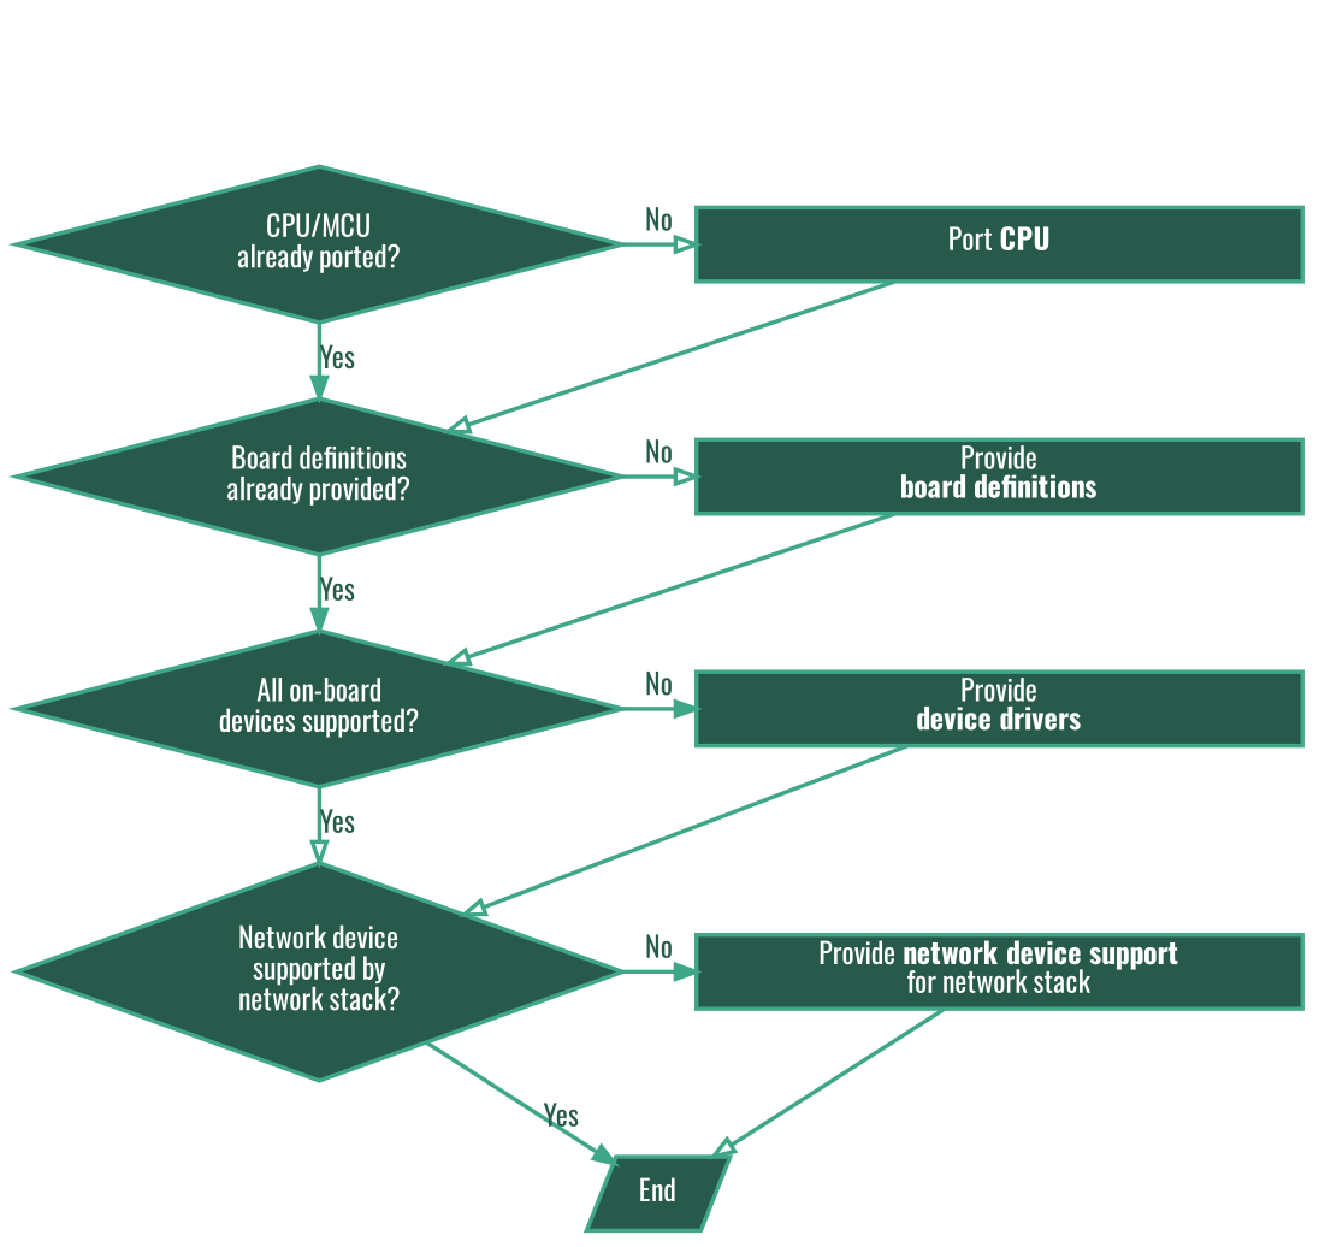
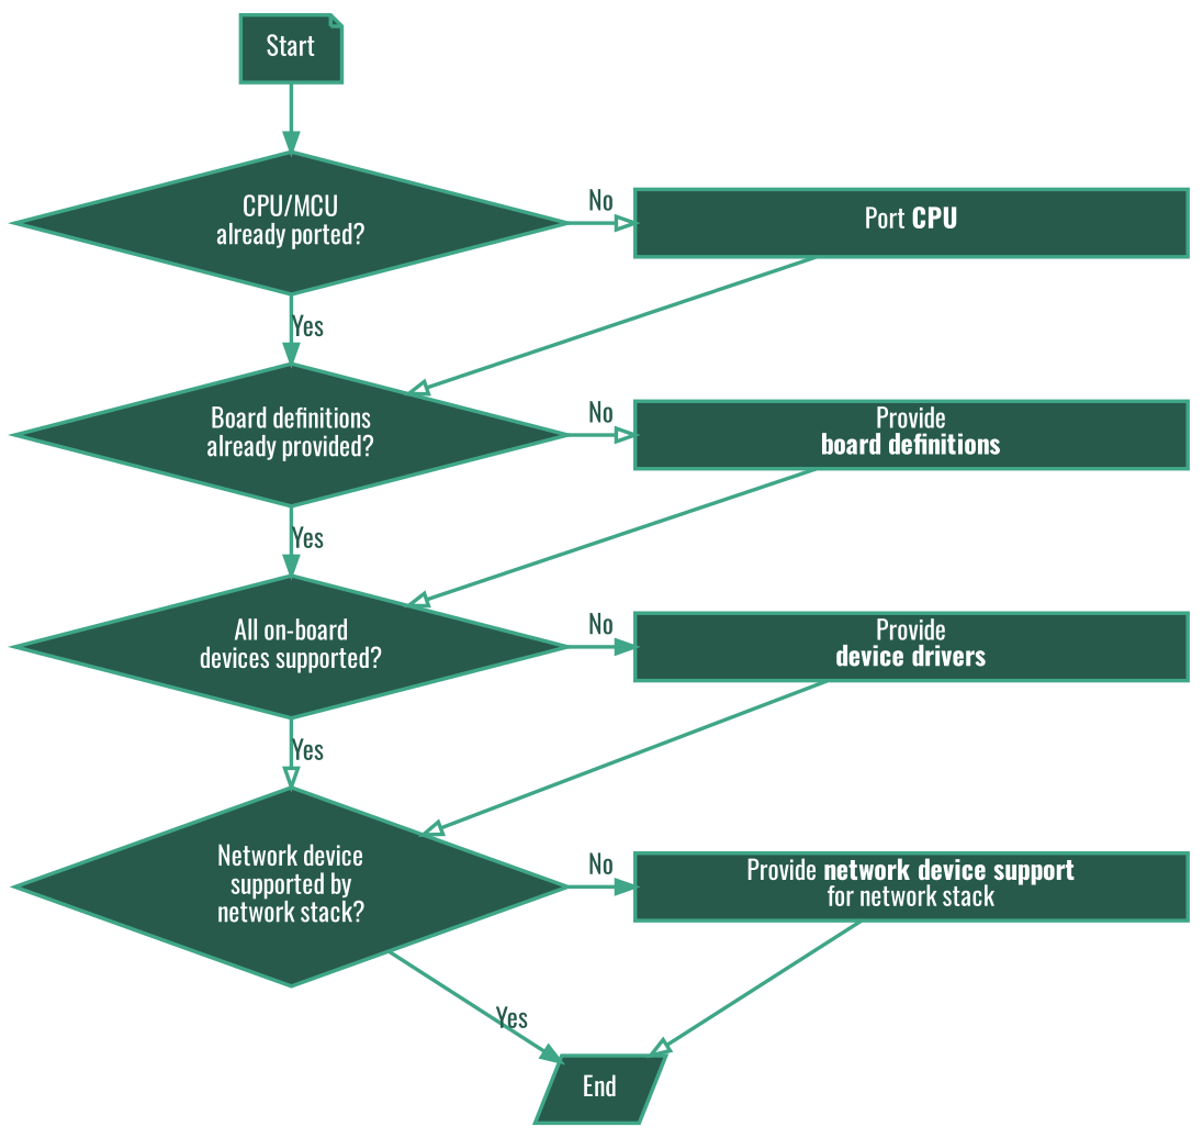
  strict digraph {
    splines=true
    fontname=Oswald
    node [color="#3fa687" fillcolor="#275a4b" fontcolor=white fontname=Oswald penwidth=2 shape=diamond style=filled]
    edge [color="#3fa687" fontcolor="#275a4b" fontname=Oswald labelfloat=true penwidth=2 arrowhead=onormal]
    n1 [label=<CPU/MCU<BR/>already ported?> width=4.1]
    n2 [label=<Port <B>CPU</B>> shape=box width=4.1]
    n3 [label=<Board definitions<BR/>already provided?> width=4.1]
    n4 [label=<Provide<BR/><B>board definitions</B>> shape=box width=4.1]
    n5 [label=<All on-board<BR/>devices supported?> width=4.1]
    n6 [label=<Provide<BR/><B>device drivers</B>> shape=box width=4.1]
    n7 [label=<Network device<BR/>supported by<BR/>network stack?> width=4.1]
    n8 [label=<Provide <B>network device support</B><BR/>for network stack> shape=box width=4.1]
+   Start [shape=note width=0.75]
    End [shape=parallelogram width=0.75]
    subgraph sub_1 {
      rank=same
      n1
      n2
    }
    subgraph sub_2 {
      rank=same
      n3
      n4
    }
    subgraph sub_3 {
      rank=same
      n5
      n6
    }
    subgraph sub_4 {
      rank=same
      n7
      n8
    }
    n1 -> n2 [label=No]
    n1 -> n3 [label=Yes arrowhead=normal]
    n2 -> n3
    n2 -> n4 [style=invis arrowhead=""]
    n3 -> n4 [label=No]
    n3 -> n5 [label=Yes arrowhead=normal]
    n4 -> n5
    n4 -> n6 [style=invis arrowhead=""]
    n5 -> n6 [label=No arrowhead=normal]
    n5 -> n7 [label=Yes]
    n6 -> n7
    n6 -> n8 [style=invis arrowhead=""]
    n7 -> n8 [label=No arrowhead=normal]
    n7 -> End [label=Yes arrowhead=normal]
    n8 -> End
+   Start -> n1 [arrowhead=normal]
  }
